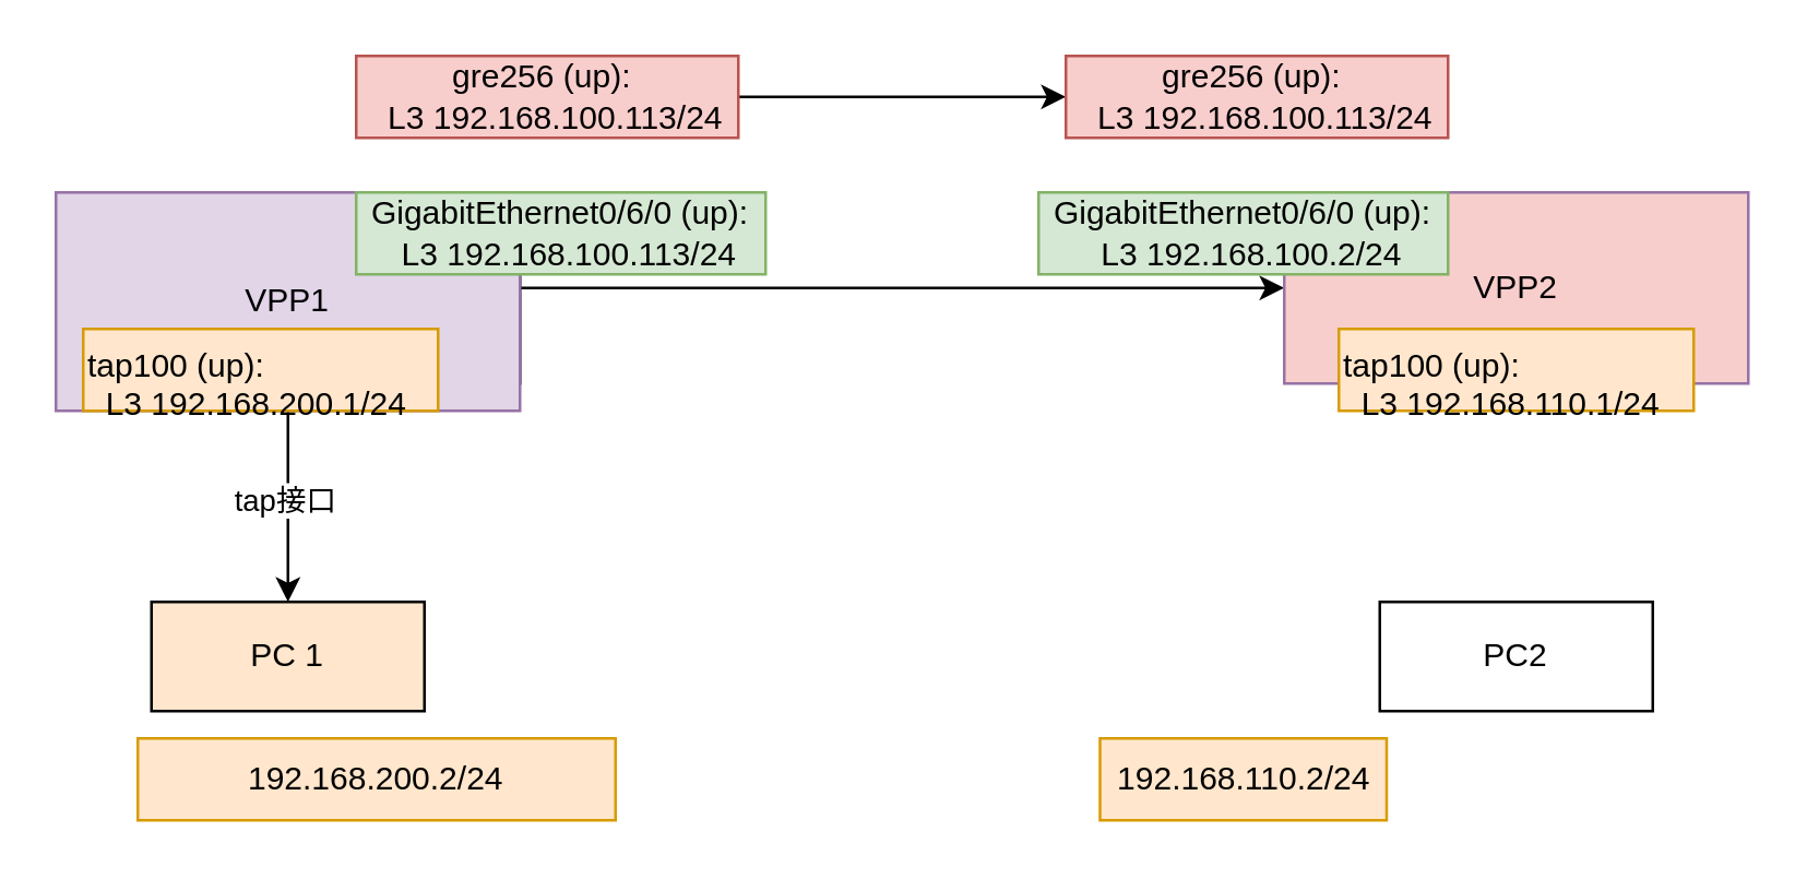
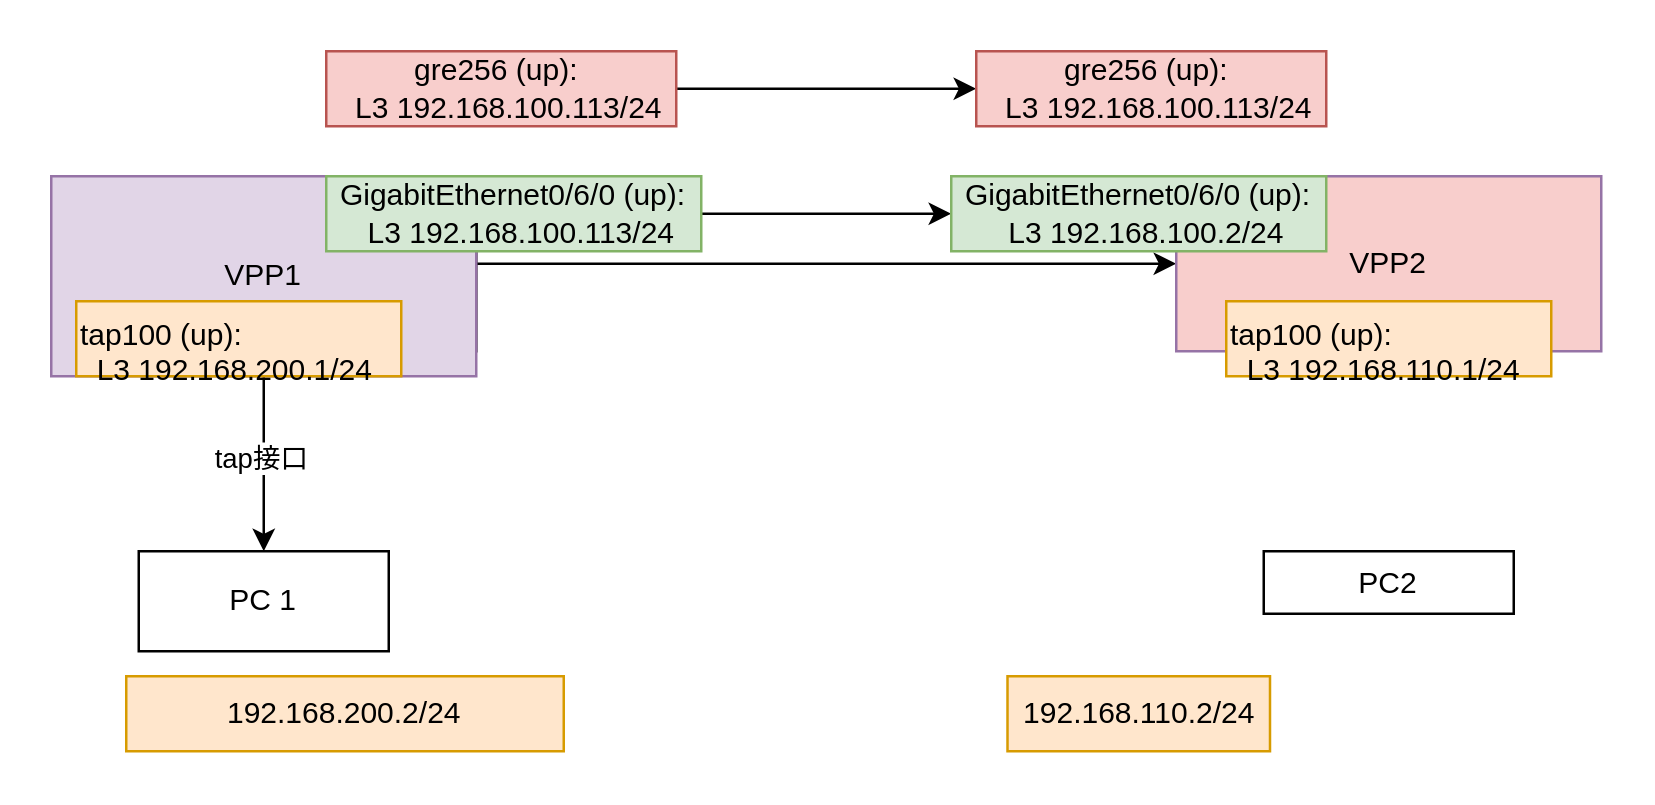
  <mxCell id="0" />
  <mxCell id="1" parent="0" />
  <mxCell id="2" value="" style="edgeStyle=orthogonalEdgeStyle;rounded=0;orthogonalLoop=1;jettySize=auto;html=1;" edge="1" parent="1" source="5" target="6"><mxGeometry relative="1" as="geometry" /></mxCell>
  <mxCell id="3" value="tap接口" style="edgeLabel;html=1;align=center;verticalAlign=middle;resizable=0;points=[];" vertex="1" connectable="0" parent="2"><mxGeometry x="0.05" y="-2" relative="1" as="geometry"><mxPoint as="offset" /></mxGeometry></mxCell>
  <mxCell id="4" value="" style="edgeStyle=orthogonalEdgeStyle;rounded=0;orthogonalLoop=1;jettySize=auto;html=1;" edge="1" parent="1" source="5" target="7"><mxGeometry relative="1" as="geometry" /></mxCell>
  <mxCell id="5" value="VPP1" style="rounded=0;whiteSpace=wrap;html=1;" vertex="1" parent="1"><mxGeometry x="20" y="70" width="170" height="70" as="geometry" /></mxCell>
- <mxCell id="6" value="PC 1" style="rounded=0;whiteSpace=wrap;html=1;fillColor=#ffe6cc;" vertex="1" parent="1"><mxGeometry x="55" y="220" width="100" height="40" as="geometry" /></mxCell>
+ <mxCell id="6" value="PC 1" style="rounded=0;whiteSpace=wrap;html=1;" vertex="1" parent="1"><mxGeometry x="55" y="220" width="100" height="40" as="geometry" /></mxCell>
  <mxCell id="7" value="VPP2" style="rounded=0;whiteSpace=wrap;html=1;fillColor=#f8cecc;strokeColor=#9673a6;" vertex="1" parent="1"><mxGeometry x="470" y="70" width="170" height="70" as="geometry" /></mxCell>
  <mxCell id="8" value="VPP1" style="rounded=0;whiteSpace=wrap;html=1;fillColor=#e1d5e7;strokeColor=#9673a6;" vertex="1" parent="1"><mxGeometry x="20" y="70" width="170" height="80" as="geometry" /></mxCell>
- <mxCell id="9" value="PC2" style="rounded=0;whiteSpace=wrap;html=1;" vertex="1" parent="1"><mxGeometry x="505" y="220" width="100" height="40" as="geometry" /></mxCell>
+ <mxCell id="9" value="PC2" style="rounded=0;whiteSpace=wrap;html=1;" vertex="1" parent="1"><mxGeometry x="505" y="220" width="100" height="25" as="geometry" /></mxCell>
+ <mxCell id="10" value="" style="edgeStyle=orthogonalEdgeStyle;rounded=0;orthogonalLoop=1;jettySize=auto;html=1;" edge="1" parent="1" source="11" target="12"><mxGeometry relative="1" as="geometry" /></mxCell>
  <mxCell id="11" value="&lt;div&gt;GigabitEthernet0/6/0 (up):&lt;/div&gt;&lt;div&gt;&amp;nbsp; L3 192.168.100.113/24&lt;/div&gt;" style="text;html=1;strokeColor=#82b366;fillColor=#d5e8d4;align=center;verticalAlign=middle;whiteSpace=wrap;rounded=0;" vertex="1" parent="1"><mxGeometry x="130" y="70" width="150" height="30" as="geometry" /></mxCell>
  <mxCell id="12" value="&lt;div&gt;GigabitEthernet0/6/0 (up):&lt;/div&gt;&lt;div&gt;&amp;nbsp; L3 192.168.100.2/24&lt;/div&gt;" style="text;html=1;strokeColor=#82b366;fillColor=#d5e8d4;align=center;verticalAlign=middle;whiteSpace=wrap;rounded=0;" vertex="1" parent="1"><mxGeometry x="380" y="70" width="150" height="30" as="geometry" /></mxCell>
  <mxCell id="13" value="" style="edgeStyle=orthogonalEdgeStyle;rounded=0;orthogonalLoop=1;jettySize=auto;html=1;" edge="1" parent="1" source="14" target="15"><mxGeometry relative="1" as="geometry" /></mxCell>
  <mxCell id="14" value="&lt;div&gt;gre256 (up):&amp;nbsp;&lt;/div&gt;&lt;div&gt;&amp;nbsp; L3 192.168.100.113/24&lt;/div&gt;" style="text;html=1;strokeColor=#b85450;fillColor=#f8cecc;align=center;verticalAlign=middle;whiteSpace=wrap;rounded=0;" vertex="1" parent="1"><mxGeometry x="130" y="20" width="140" height="30" as="geometry" /></mxCell>
  <mxCell id="15" value="&lt;div&gt;gre256 (up):&amp;nbsp;&lt;/div&gt;&lt;div&gt;&amp;nbsp; L3 192.168.100.113/24&lt;/div&gt;" style="text;html=1;strokeColor=#b85450;fillColor=#f8cecc;align=center;verticalAlign=middle;whiteSpace=wrap;rounded=0;" vertex="1" parent="1"><mxGeometry x="390" y="20" width="140" height="30" as="geometry" /></mxCell>
  <mxCell id="16" value="tap100 (up):&#10;  L3 192.168.200.1/24" style="text;whiteSpace=wrap;fillColor=#ffe6cc;strokeColor=#d79b00;" vertex="1" parent="1"><mxGeometry x="30" y="120" width="130" height="30" as="geometry" /></mxCell>
  <mxCell id="17" value="&lt;div&gt;&lt;span style=&quot;background-color: initial;&quot;&gt;192.168.200.2/24&lt;/span&gt;&lt;/div&gt;" style="text;html=1;strokeColor=#d79b00;fillColor=#ffe6cc;align=center;verticalAlign=middle;whiteSpace=wrap;rounded=0;" vertex="1" parent="1"><mxGeometry x="50" y="270" width="175" height="30" as="geometry" /></mxCell>
  <mxCell id="18" value="&lt;div&gt;&lt;span style=&quot;background-color: initial;&quot;&gt;192.168.110.2/24&lt;/span&gt;&lt;/div&gt;" style="text;html=1;strokeColor=#d79b00;fillColor=#ffe6cc;align=center;verticalAlign=middle;whiteSpace=wrap;rounded=0;" vertex="1" parent="1"><mxGeometry x="402.5" y="270" width="105" height="30" as="geometry" /></mxCell>
  <mxCell id="19" value="tap100 (up):&#10;  L3 192.168.110.1/24" style="text;whiteSpace=wrap;fillColor=#ffe6cc;strokeColor=#d79b00;" vertex="1" parent="1"><mxGeometry x="490" y="120" width="130" height="30" as="geometry" /></mxCell>
